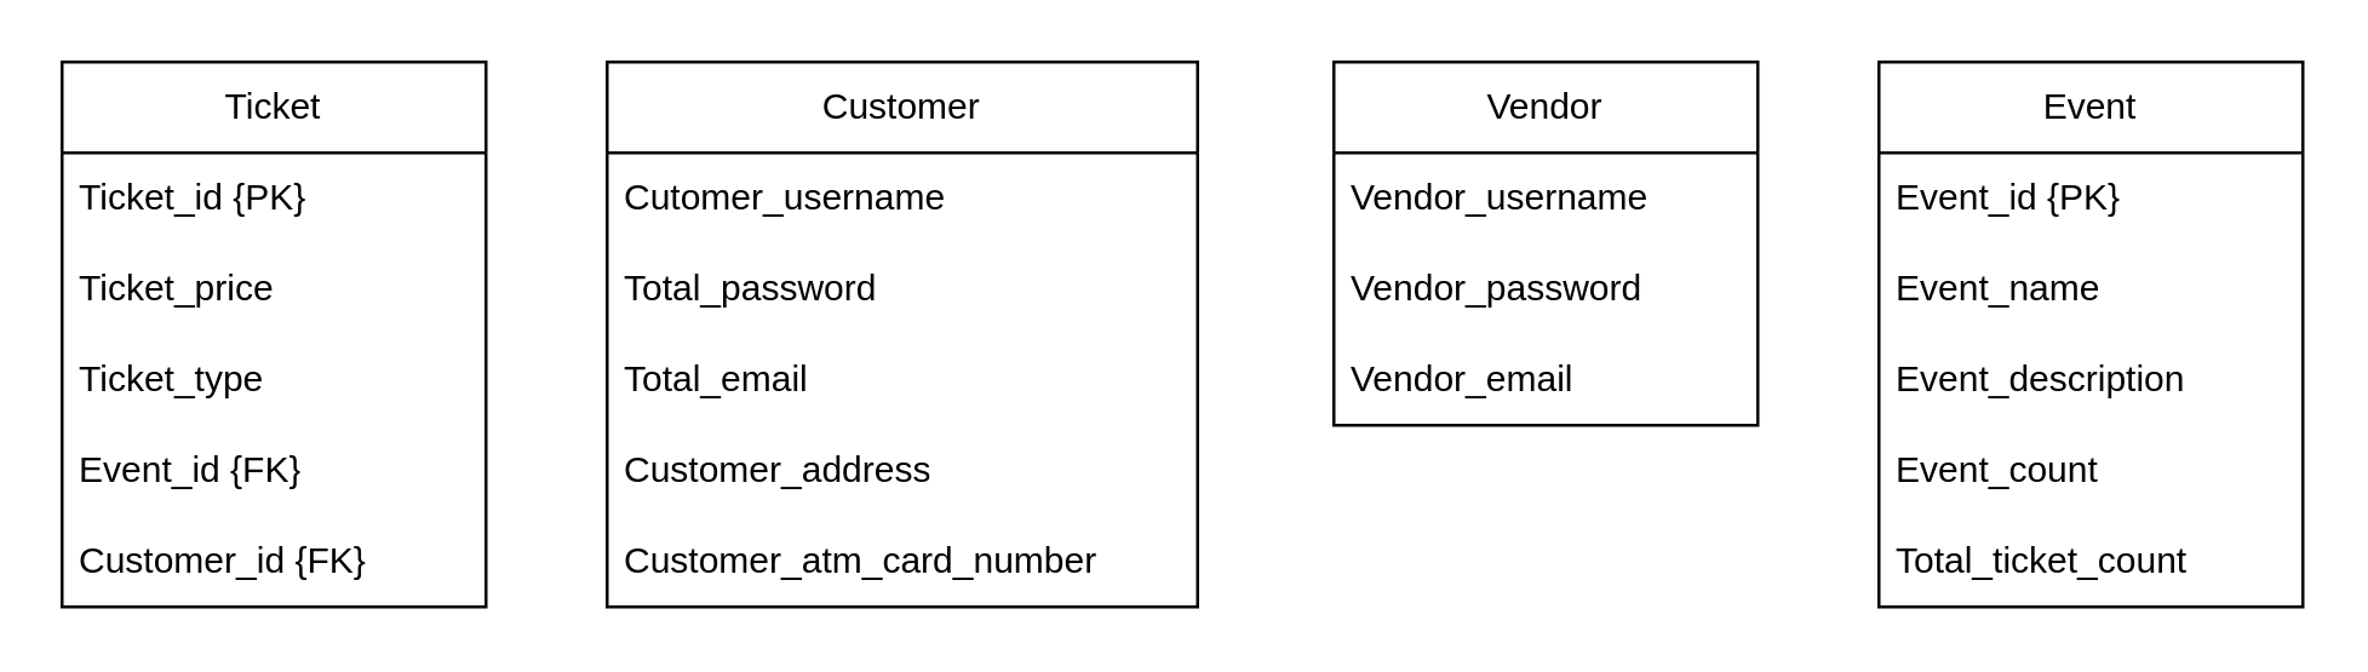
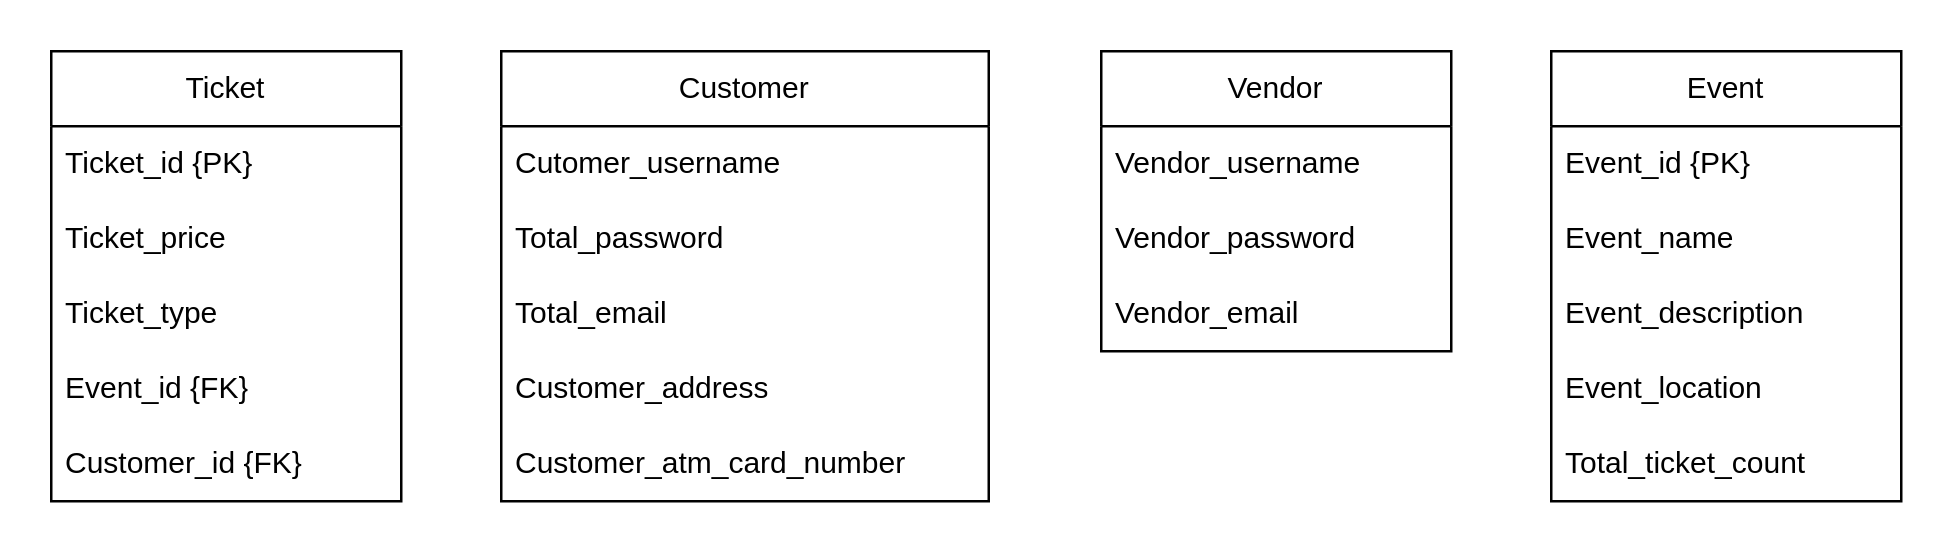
  <mxCell id="0" />
  <mxCell id="1" parent="0" />
  <mxCell id="2" value="Ticket" style="swimlane;fontStyle=0;childLayout=stackLayout;horizontal=1;startSize=30;horizontalStack=0;resizeParent=1;resizeParentMax=0;resizeLast=0;collapsible=1;marginBottom=0;whiteSpace=wrap;html=1;" vertex="1" parent="1"><mxGeometry x="20" y="20" width="140" height="180" as="geometry" /></mxCell>
  <mxCell id="3" value="Ticket_id {PK}" style="text;strokeColor=none;fillColor=none;align=left;verticalAlign=middle;spacingLeft=4;spacingRight=4;overflow=hidden;points=[[0,0.5],[1,0.5]];portConstraint=eastwest;rotatable=0;whiteSpace=wrap;html=1;" vertex="1" parent="2"><mxGeometry y="30" width="140" height="30" as="geometry" /></mxCell>
  <mxCell id="4" value="Ticket_price" style="text;strokeColor=none;fillColor=none;align=left;verticalAlign=middle;spacingLeft=4;spacingRight=4;overflow=hidden;points=[[0,0.5],[1,0.5]];portConstraint=eastwest;rotatable=0;whiteSpace=wrap;html=1;" vertex="1" parent="2"><mxGeometry y="60" width="140" height="30" as="geometry" /></mxCell>
  <mxCell id="5" value="Ticket_type" style="text;strokeColor=none;fillColor=none;align=left;verticalAlign=middle;spacingLeft=4;spacingRight=4;overflow=hidden;points=[[0,0.5],[1,0.5]];portConstraint=eastwest;rotatable=0;whiteSpace=wrap;html=1;" vertex="1" parent="2"><mxGeometry y="90" width="140" height="30" as="geometry" /></mxCell>
  <mxCell id="6" value="Event_id {FK}" style="text;strokeColor=none;fillColor=none;align=left;verticalAlign=middle;spacingLeft=4;spacingRight=4;overflow=hidden;points=[[0,0.5],[1,0.5]];portConstraint=eastwest;rotatable=0;whiteSpace=wrap;html=1;" vertex="1" parent="2"><mxGeometry y="120" width="140" height="30" as="geometry" /></mxCell>
  <mxCell id="7" value="Customer_id {FK}" style="text;strokeColor=none;fillColor=none;align=left;verticalAlign=middle;spacingLeft=4;spacingRight=4;overflow=hidden;points=[[0,0.5],[1,0.5]];portConstraint=eastwest;rotatable=0;whiteSpace=wrap;html=1;" vertex="1" parent="2"><mxGeometry y="150" width="140" height="30" as="geometry" /></mxCell>
  <mxCell id="8" value="Vendor" style="swimlane;fontStyle=0;childLayout=stackLayout;horizontal=1;startSize=30;horizontalStack=0;resizeParent=1;resizeParentMax=0;resizeLast=0;collapsible=1;marginBottom=0;whiteSpace=wrap;html=1;" vertex="1" parent="1"><mxGeometry x="440" y="20" width="140" height="120" as="geometry" /></mxCell>
  <mxCell id="9" value="&lt;span style=&quot;text-align: center;&quot;&gt;Vendor&lt;/span&gt;_username&amp;nbsp;" style="text;strokeColor=none;fillColor=none;align=left;verticalAlign=middle;spacingLeft=4;spacingRight=4;overflow=hidden;points=[[0,0.5],[1,0.5]];portConstraint=eastwest;rotatable=0;whiteSpace=wrap;html=1;" vertex="1" parent="8"><mxGeometry y="30" width="140" height="30" as="geometry" /></mxCell>
  <mxCell id="10" value="&lt;span style=&quot;text-align: center;&quot;&gt;Vendor&lt;/span&gt;_password" style="text;strokeColor=none;fillColor=none;align=left;verticalAlign=middle;spacingLeft=4;spacingRight=4;overflow=hidden;points=[[0,0.5],[1,0.5]];portConstraint=eastwest;rotatable=0;whiteSpace=wrap;html=1;" vertex="1" parent="8"><mxGeometry y="60" width="140" height="30" as="geometry" /></mxCell>
  <mxCell id="11" value="&lt;span style=&quot;text-align: center;&quot;&gt;Vendor_email&lt;/span&gt;" style="text;strokeColor=none;fillColor=none;align=left;verticalAlign=middle;spacingLeft=4;spacingRight=4;overflow=hidden;points=[[0,0.5],[1,0.5]];portConstraint=eastwest;rotatable=0;whiteSpace=wrap;html=1;" vertex="1" parent="8"><mxGeometry y="90" width="140" height="30" as="geometry" /></mxCell>
  <mxCell id="12" value="Customer" style="swimlane;fontStyle=0;childLayout=stackLayout;horizontal=1;startSize=30;horizontalStack=0;resizeParent=1;resizeParentMax=0;resizeLast=0;collapsible=1;marginBottom=0;whiteSpace=wrap;html=1;" vertex="1" parent="1"><mxGeometry x="200" y="20" width="195" height="180" as="geometry" /></mxCell>
  <mxCell id="13" value="Cutomer_username&amp;nbsp;" style="text;strokeColor=none;fillColor=none;align=left;verticalAlign=middle;spacingLeft=4;spacingRight=4;overflow=hidden;points=[[0,0.5],[1,0.5]];portConstraint=eastwest;rotatable=0;whiteSpace=wrap;html=1;" vertex="1" parent="12"><mxGeometry y="30" width="195" height="30" as="geometry" /></mxCell>
  <mxCell id="14" value="Total_password" style="text;strokeColor=none;fillColor=none;align=left;verticalAlign=middle;spacingLeft=4;spacingRight=4;overflow=hidden;points=[[0,0.5],[1,0.5]];portConstraint=eastwest;rotatable=0;whiteSpace=wrap;html=1;" vertex="1" parent="12"><mxGeometry y="60" width="195" height="30" as="geometry" /></mxCell>
  <mxCell id="15" value="Total_email" style="text;strokeColor=none;fillColor=none;align=left;verticalAlign=middle;spacingLeft=4;spacingRight=4;overflow=hidden;points=[[0,0.5],[1,0.5]];portConstraint=eastwest;rotatable=0;whiteSpace=wrap;html=1;" vertex="1" parent="12"><mxGeometry y="90" width="195" height="30" as="geometry" /></mxCell>
  <mxCell id="16" value="Customer_address" style="text;strokeColor=none;fillColor=none;align=left;verticalAlign=middle;spacingLeft=4;spacingRight=4;overflow=hidden;points=[[0,0.5],[1,0.5]];portConstraint=eastwest;rotatable=0;whiteSpace=wrap;html=1;" vertex="1" parent="12"><mxGeometry y="120" width="195" height="30" as="geometry" /></mxCell>
  <mxCell id="17" value="Customer_atm_card_number" style="text;strokeColor=none;fillColor=none;align=left;verticalAlign=middle;spacingLeft=4;spacingRight=4;overflow=hidden;points=[[0,0.5],[1,0.5]];portConstraint=eastwest;rotatable=0;whiteSpace=wrap;html=1;" vertex="1" parent="12"><mxGeometry y="150" width="195" height="30" as="geometry" /></mxCell>
  <mxCell id="18" value="Event" style="swimlane;fontStyle=0;childLayout=stackLayout;horizontal=1;startSize=30;horizontalStack=0;resizeParent=1;resizeParentMax=0;resizeLast=0;collapsible=1;marginBottom=0;whiteSpace=wrap;html=1;" vertex="1" parent="1"><mxGeometry x="620" y="20" width="140" height="180" as="geometry" /></mxCell>
  <mxCell id="19" value="Event_id {PK}" style="text;strokeColor=none;fillColor=none;align=left;verticalAlign=middle;spacingLeft=4;spacingRight=4;overflow=hidden;points=[[0,0.5],[1,0.5]];portConstraint=eastwest;rotatable=0;whiteSpace=wrap;html=1;" vertex="1" parent="18"><mxGeometry y="30" width="140" height="30" as="geometry" /></mxCell>
  <mxCell id="20" value="Event_name" style="text;strokeColor=none;fillColor=none;align=left;verticalAlign=middle;spacingLeft=4;spacingRight=4;overflow=hidden;points=[[0,0.5],[1,0.5]];portConstraint=eastwest;rotatable=0;whiteSpace=wrap;html=1;" vertex="1" parent="18"><mxGeometry y="60" width="140" height="30" as="geometry" /></mxCell>
  <mxCell id="21" value="Event_description" style="text;strokeColor=none;fillColor=none;align=left;verticalAlign=middle;spacingLeft=4;spacingRight=4;overflow=hidden;points=[[0,0.5],[1,0.5]];portConstraint=eastwest;rotatable=0;whiteSpace=wrap;html=1;" vertex="1" parent="18"><mxGeometry y="90" width="140" height="30" as="geometry" /></mxCell>
- <mxCell id="22" value="Event_count" style="text;strokeColor=none;fillColor=none;align=left;verticalAlign=middle;spacingLeft=4;spacingRight=4;overflow=hidden;points=[[0,0.5],[1,0.5]];portConstraint=eastwest;rotatable=0;whiteSpace=wrap;html=1;" vertex="1" parent="18"><mxGeometry y="120" width="140" height="30" as="geometry" /></mxCell>
+ <mxCell id="22" value="Event_location" style="text;strokeColor=none;fillColor=none;align=left;verticalAlign=middle;spacingLeft=4;spacingRight=4;overflow=hidden;points=[[0,0.5],[1,0.5]];portConstraint=eastwest;rotatable=0;whiteSpace=wrap;html=1;" vertex="1" parent="18"><mxGeometry y="120" width="140" height="30" as="geometry" /></mxCell>
  <mxCell id="23" value="Total_ticket_count" style="text;strokeColor=none;fillColor=none;align=left;verticalAlign=middle;spacingLeft=4;spacingRight=4;overflow=hidden;points=[[0,0.5],[1,0.5]];portConstraint=eastwest;rotatable=0;whiteSpace=wrap;html=1;" vertex="1" parent="18"><mxGeometry y="150" width="140" height="30" as="geometry" /></mxCell>
